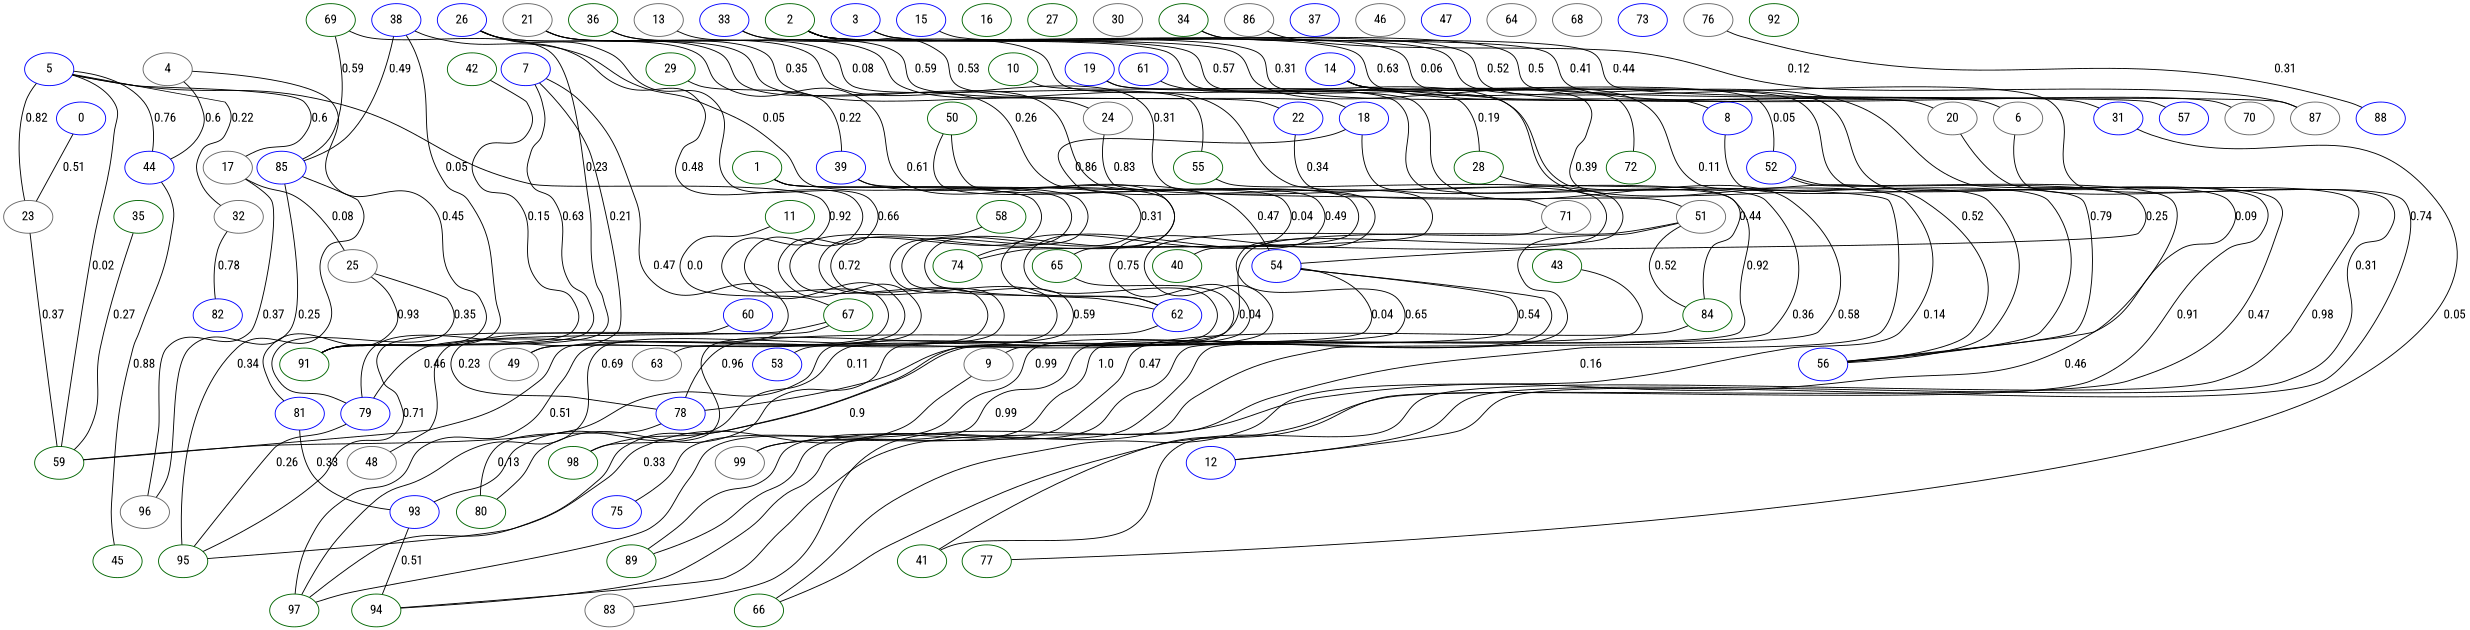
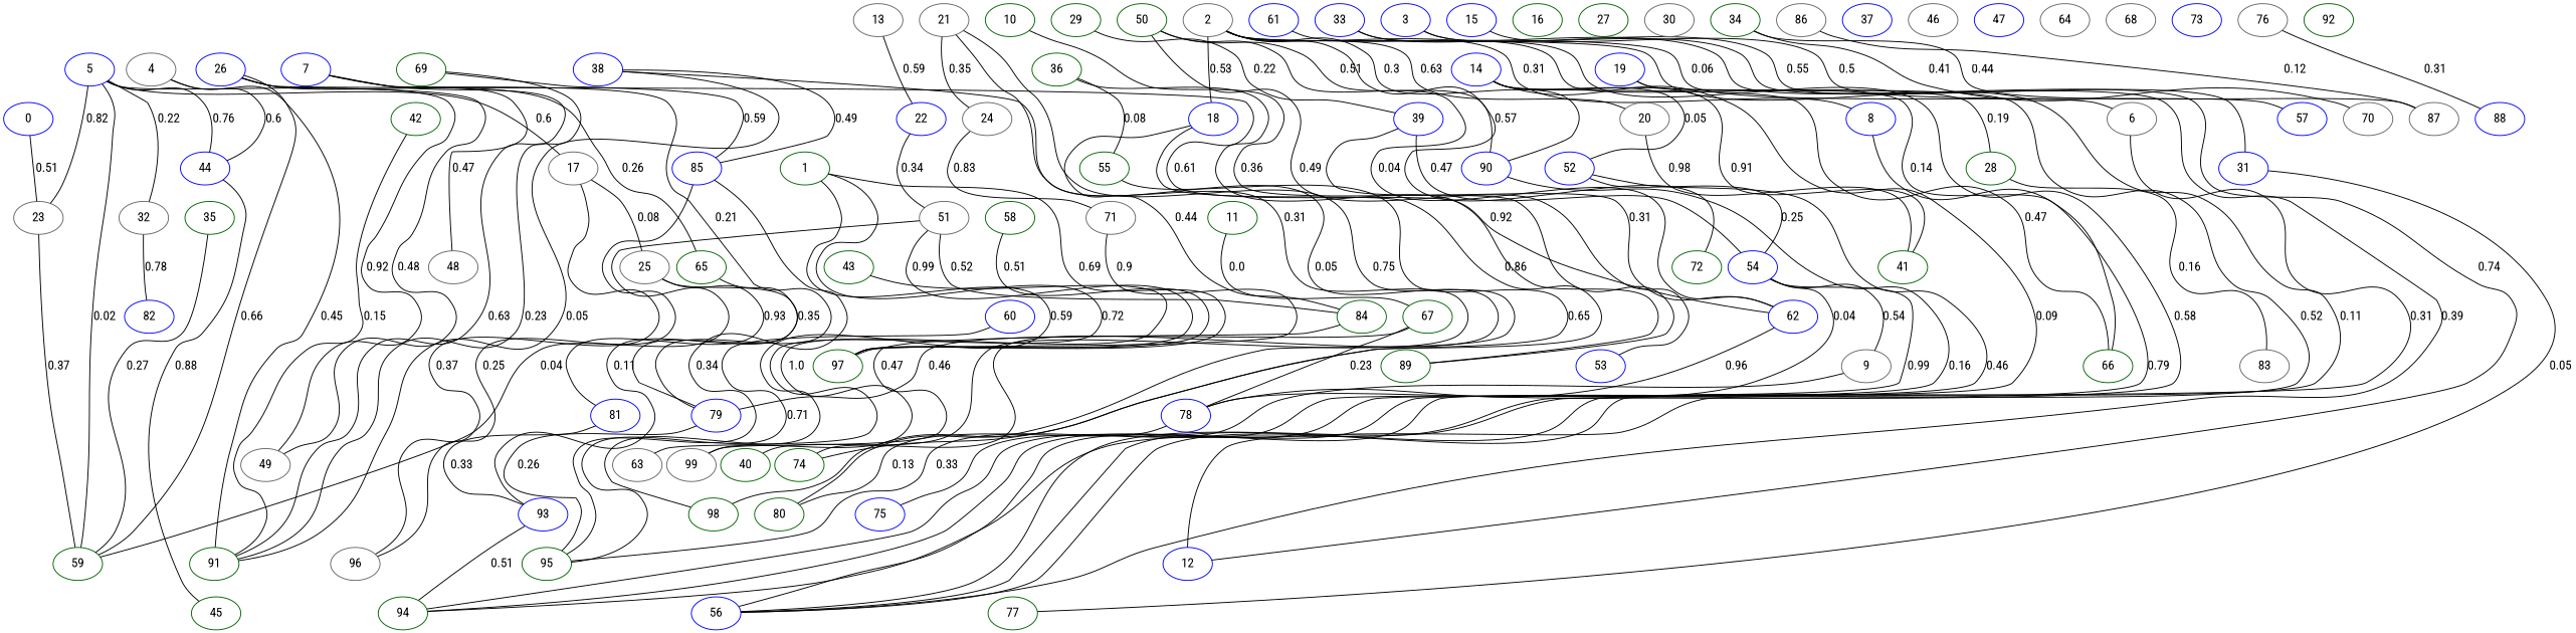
  strict graph {
    fontname="Roboto Condensed"
    node [color=blue fontname="Roboto Condensed"]
    edge [fontname="Roboto Condensed"]
    23 [color=gray40]
    0
    59 [color=darkgreen]
    1 [color=darkgreen]
    63 [color=gray40]
    97 [color=darkgreen]
    98 [color=darkgreen]
-   2 [color=darkgreen]
+   2 [color=gray40]
    6 [color=gray40]
    8
    18
    20 [color=gray40]
    56
    72 [color=darkgreen]
+   90
    12
    74 [color=darkgreen]
    84 [color=darkgreen]
    41 [color=darkgreen]
    94 [color=darkgreen]
    3
    31
    77 [color=darkgreen]
    4 [color=gray40]
    44
    91 [color=darkgreen]
    45 [color=darkgreen]
    5
    17 [color=gray40]
    32 [color=gray40]
    49 [color=gray40]
    25 [color=gray40]
    96 [color=gray40]
    82
    7
    48 [color=gray40]
    79
    95 [color=darkgreen]
    9 [color=gray40]
    10 [color=darkgreen]
    89 [color=darkgreen]
    11 [color=darkgreen]
    67 [color=darkgreen]
    78
    13 [color=gray40]
    22
    51 [color=gray40]
    14
    52
    66 [color=darkgreen]
    54
    15
    57
    16 [color=darkgreen]
    81
    99 [color=gray40]
    19
    28 [color=darkgreen]
    83 [color=gray40]
    21 [color=gray40]
    24 [color=gray40]
    40 [color=darkgreen]
    80 [color=darkgreen]
    71 [color=gray40]
    93
    26
    62
    65 [color=darkgreen]
    27 [color=darkgreen]
    29 [color=darkgreen]
    39
    30 [color=gray40]
    33
    34 [color=darkgreen]
    70 [color=gray40]
    87 [color=gray40]
    35 [color=darkgreen]
    36 [color=darkgreen]
    55 [color=darkgreen]
    37
    38
    85
    75
    42 [color=darkgreen]
    43 [color=darkgreen]
    46 [color=gray40]
    47
    50 [color=darkgreen]
    53
    58 [color=darkgreen]
    60
    61
    64 [color=gray40]
    68 [color=gray40]
    69 [color=darkgreen]
    73
    76 [color=gray40]
    88
    86 [color=gray40]
    92 [color=darkgreen]
    23 -- 59 [label=0.37 weight=0.37110830105579684]
    0 -- 23 [label=0.51 weight=0.5058184749538222]
    1 -- 63 [label=0.72 weight=0.7184453368159672]
    1 -- 97 [label=0.69 weight=0.6921753161516149]
    1 -- 98 [label=0.59 weight=0.5908883700148311]
    2 -- 6 [label=0.06 weight=0.06432938447861103]
    2 -- 8 [label=0.31 weight=0.3093047134407745]
    2 -- 18 [label=0.53 weight=0.5285798621526054]
    2 -- 20 [label=0.63 weight=0.6296368652682699]
    2 -- 56 [label=0.11 weight=0.11093028078053946]
    2 -- 72 [label=0.57 weight=0.5658147765833501]
+   2 -- 90 [label=0.3 weight=0.3015853974187289]
    6 -- 12 [label=0.31 weight=0.313197124889235]
    8 -- 56 [label=0.79 weight=0.7862227146120998]
    18 -- 74 [label=0.86 weight=0.8646352076010815]
    18 -- 84 [label=0.44 weight=0.4372857345847255]
    20 -- 41 [label=0.98 weight=0.9848236801582817]
+   90 -- 94 [label=0.16 weight=0.16402546313539734]
    84 -- 99 [label=0.47 weight=0.467388315416035]
    3 -- 12 [label=0.74 weight=0.7441125827618704]
-   3 -- 31 [label=0.52 weight=0.5518267886662093]
+   3 -- 31 [label=0.55 weight=0.5518267886662093]
    31 -- 77 [label=0.05 weight=0.04502009289500153]
    4 -- 44 [label=0.6 weight=0.595905005289915]
    4 -- 91 [label=0.45 weight=0.4543853312336005]
    44 -- 45 [label=0.88 weight=0.8794773668362956]
    5 -- 23 [label=0.82 weight=0.8166142325995619]
    5 -- 59 [label=0.02 weight=0.02159657448150698]
    5 -- 44 [label=0.76 weight=0.7633179514411961]
    5 -- 17 [label=0.6 weight=0.6038152600084148]
    5 -- 32 [label=0.22 weight=0.22371213298487824]
    5 -- 49 [label=0.92 weight=0.9218499054468544]
    17 -- 25 [label=0.08 weight=0.0824802961200869]
    17 -- 96 [label=0.37 weight=0.3717175337990676]
    32 -- 82 [label=0.78 weight=0.7794317515100522]
    25 -- 79 [label=0.35 weight=0.3488102594672463]
    25 -- 81 [label=0.93 weight=0.9274618746754608]
    7 -- 91 [label=0.63 weight=0.6295168067163477]
    7 -- 48 [label=0.47 weight=0.4675581645257191]
    7 -- 79 [label=0.21 weight=0.21489547439864998]
    79 -- 95 [label=0.26 weight=0.2617601578557247]
    9 -- 95 [label=0.33 weight=0.3277663208133377]
    10 -- 89 [label=0.36 weight=0.36034476336427423]
    11 -- 67 [label=0.0 weight=0.003978705190537668]
    67 -- 79 [label=0.46 weight=0.4638849174624595]
    67 -- 78 [label=0.23 weight=0.22639558282906058]
    78 -- 80 [label=0.13 weight=0.1307572068490943]
    13 -- 22 [label=0.59 weight=0.5854929619331948]
    22 -- 51 [label=0.34 weight=0.34190829189572025]
    51 -- 59 [label=0.04 weight=0.044781729124009795]
    51 -- 97 [label=0.99 weight=0.20665038069504282]
    51 -- 84 [label=0.52 weight=0.5176790798622111]
    14 -- 56 [label=0.09 weight=0.09317086526363494]
    14 -- 41 [label=0.91 weight=0.9129147558429248]
    14 -- 52 [label=0.05 weight=0.0547907871518285]
    14 -- 66 [label=0.47 weight=0.47085019045976495]
    52 -- 94 [label=0.46 weight=0.4612197971661136]
    52 -- 54 [label=0.25 weight=0.24858045003990004]
    54 -- 9 [label=0.54 weight=0.5442547507651752]
    54 -- 78 [label=0.04 weight=0.040461548020641946]
    54 -- 75 [label=0.99 weight=0.9919371463403989]
    15 -- 57 [label=0.5 weight=0.4989859992467661]
    81 -- 93 [label=0.33 weight=0.32989585119316067]
    19 -- 56 [label=0.52 weight=0.5177573965568961]
    19 -- 28 [label=0.19 weight=0.19047378684016492]
    28 -- 83 [label=0.16 weight=0.16490745325876632]
    21 -- 24 [label=0.35 weight=0.35088115640844453]
    21 -- 40 [label=0.31 weight=0.3059077512524676]
    21 -- 80 [label=0.75 weight=0.7497946509249147]
    24 -- 71 [label=0.83 weight=0.8347837638518978]
    71 -- 97 [label=0.9 weight=0.9020970365129923]
    93 -- 94 [label=0.51 weight=0.5137258941308408]
    26 -- 59 [label=0.66 weight=0.6649327389301184]
    26 -- 49 [label=0.48 weight=0.47508796414151944]
    26 -- 62 [label=0.61 weight=0.6100494030295472]
    26 -- 65 [label=0.26 weight=0.25695247926803355]
    62 -- 78 [label=0.96 weight=0.9609842372454804]
    65 -- 93 [label=0.11 weight=0.11104940555990106]
    29 -- 39 [label=0.22 weight=0.21520769101296455]
    39 -- 54 [label=0.47 weight=0.4667946034519693]
    39 -- 62 [label=0.31 weight=0.31103071037076857]
    33 -- 56 [label=0.39 weight=0.3917681874034551]
    33 -- 94 [label=0.58 weight=0.5767466678305291]
    34 -- 70 [label=0.41 weight=0.4098408561028726]
    34 -- 87 [label=0.44 weight=0.44079508684763635]
    35 -- 59 [label=0.27 weight=0.2699200242736969]
    36 -- 89 [label=0.92 weight=0.9194136172072074]
    36 -- 55 [label=0.08 weight=0.07632892506169375]
    55 -- 98 [label=0.65 weight=0.6478647498728737]
    38 -- 74 [label=0.05 weight=0.045514045460459895]
    38 -- 91 [label=0.05 weight=0.048160437058662575]
    38 -- 85 [label=0.49 weight=0.49112961768485586]
    85 -- 96 [label=0.25 weight=0.24565378724420883]
    85 -- 95 [label=0.34 weight=0.3449224838786299]
    42 -- 91 [label=0.15 weight=0.1482359904855951]
    43 -- 99 [label=1.0 weight=0.9960332091450588]
+   50 -- 90 [label=0.51 weight=0.5137471805553482]
    50 -- 62 [label=0.04 weight=0.03700840057128196]
    50 -- 53 [label=0.49 weight=0.485914841515128]
    58 -- 97 [label=0.51 weight=0.5103321005794903]
    60 -- 95 [label=0.71 weight=0.7058428657512031]
    61 -- 66 [label=0.14 weight=0.13914878451456836]
    69 -- 91 [label=0.23 weight=0.22895585741032887]
    69 -- 85 [label=0.59 weight=0.5881006881389844]
    76 -- 88 [label=0.31 weight=0.3069601566219994]
    86 -- 87 [label=0.12 weight=0.12139177759217201]
  }
